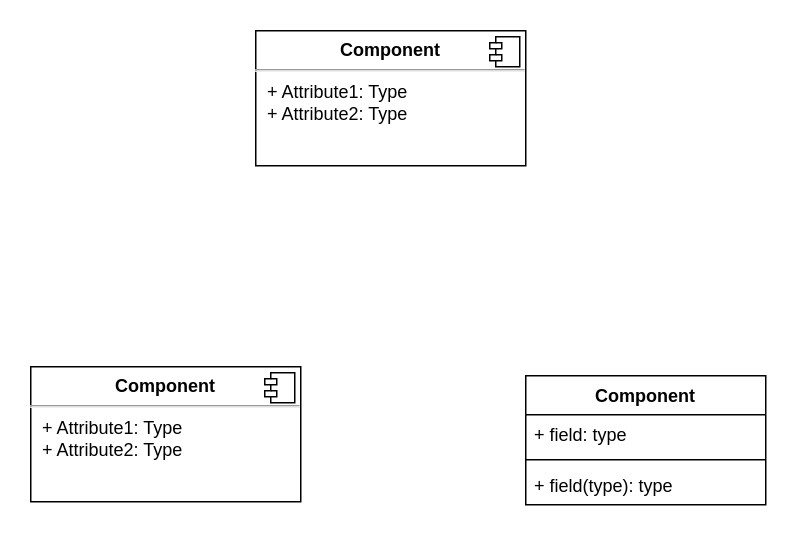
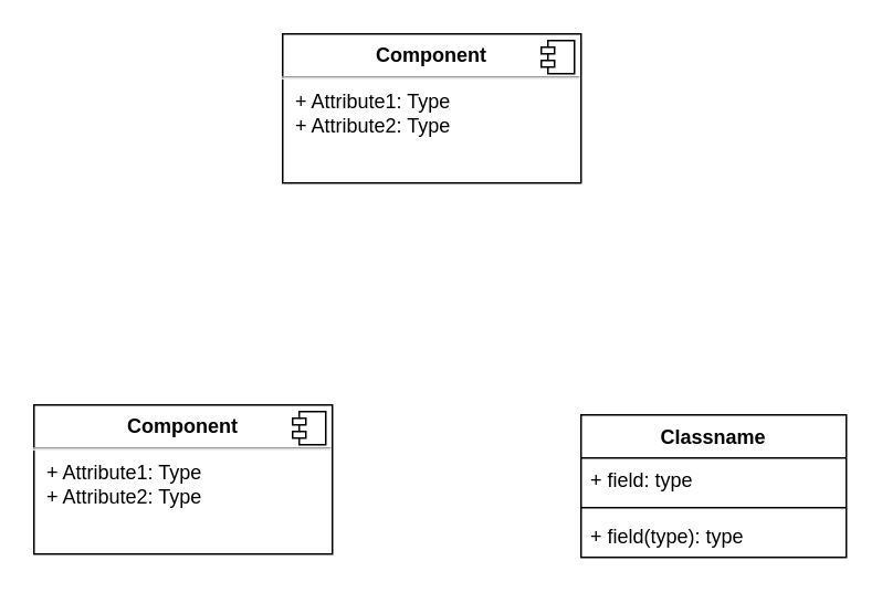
  <mxCell id="0" />
  <mxCell id="1" parent="0" />
  <mxCell id="2" value="&lt;p style=&quot;margin:0px;margin-top:6px;text-align:center;&quot;&gt;&lt;b&gt;Component&lt;/b&gt;&lt;/p&gt;&lt;hr/&gt;&lt;p style=&quot;margin:0px;margin-left:8px;&quot;&gt;+ Attribute1: Type&lt;br/&gt;+ Attribute2: Type&lt;/p&gt;" style="align=left;overflow=fill;html=1;dropTarget=0;whiteSpace=wrap;" vertex="1" parent="1"><mxGeometry x="170" y="20" width="180" height="90" as="geometry" /></mxCell>
  <mxCell id="3" value="" style="shape=component;jettyWidth=8;jettyHeight=4;" vertex="1" parent="2"><mxGeometry x="1" width="20" height="20" relative="1" as="geometry"><mxPoint x="-24" y="4" as="offset" /></mxGeometry></mxCell>
- <mxCell id="4" value="Component" style="swimlane;fontStyle=1;align=center;verticalAlign=top;childLayout=stackLayout;horizontal=1;startSize=26;horizontalStack=0;resizeParent=1;resizeParentMax=0;resizeLast=0;collapsible=1;marginBottom=0;whiteSpace=wrap;html=1;" vertex="1" parent="1"><mxGeometry x="350" y="250" width="160" height="86" as="geometry" /></mxCell>
+ <mxCell id="4" value="Classname" style="swimlane;fontStyle=1;align=center;verticalAlign=top;childLayout=stackLayout;horizontal=1;startSize=26;horizontalStack=0;resizeParent=1;resizeParentMax=0;resizeLast=0;collapsible=1;marginBottom=0;whiteSpace=wrap;html=1;" vertex="1" parent="1"><mxGeometry x="350" y="250" width="160" height="86" as="geometry" /></mxCell>
  <mxCell id="5" value="+ field: type" style="text;strokeColor=none;fillColor=none;align=left;verticalAlign=top;spacingLeft=4;spacingRight=4;overflow=hidden;rotatable=0;points=[[0,0.5],[1,0.5]];portConstraint=eastwest;whiteSpace=wrap;html=1;" vertex="1" parent="4"><mxGeometry y="26" width="160" height="26" as="geometry" /></mxCell>
  <mxCell id="6" value="" style="line;strokeWidth=1;fillColor=none;align=left;verticalAlign=middle;spacingTop=-1;spacingLeft=3;spacingRight=3;rotatable=0;labelPosition=right;points=[];portConstraint=eastwest;strokeColor=inherit;" vertex="1" parent="4"><mxGeometry y="52" width="160" height="8" as="geometry" /></mxCell>
  <mxCell id="7" value="+ field(type): type" style="text;strokeColor=none;fillColor=none;align=left;verticalAlign=top;spacingLeft=4;spacingRight=4;overflow=hidden;rotatable=0;points=[[0,0.5],[1,0.5]];portConstraint=eastwest;whiteSpace=wrap;html=1;" vertex="1" parent="4"><mxGeometry y="60" width="160" height="26" as="geometry" /></mxCell>
  <mxCell id="8" value="&lt;p style=&quot;margin:0px;margin-top:6px;text-align:center;&quot;&gt;&lt;b&gt;Component&lt;/b&gt;&lt;/p&gt;&lt;hr/&gt;&lt;p style=&quot;margin:0px;margin-left:8px;&quot;&gt;+ Attribute1: Type&lt;br/&gt;+ Attribute2: Type&lt;/p&gt;" style="align=left;overflow=fill;html=1;dropTarget=0;whiteSpace=wrap;" vertex="1" parent="1"><mxGeometry x="20" y="244" width="180" height="90" as="geometry" /></mxCell>
  <mxCell id="9" value="" style="shape=component;jettyWidth=8;jettyHeight=4;" vertex="1" parent="8"><mxGeometry x="1" width="20" height="20" relative="1" as="geometry"><mxPoint x="-24" y="4" as="offset" /></mxGeometry></mxCell>
